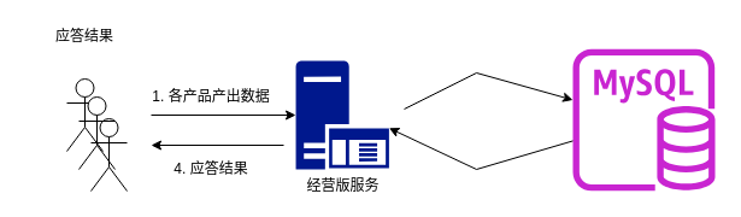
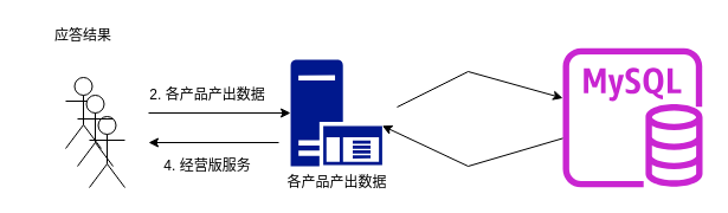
  <mxCell id="0" />
  <mxCell id="1" parent="0" />
- <mxCell id="2" value="经营版服务" style="sketch=0;aspect=fixed;pointerEvents=1;shadow=0;dashed=0;html=1;strokeColor=none;labelPosition=center;verticalLabelPosition=bottom;verticalAlign=top;align=center;fillColor=#00188D;shape=mxgraph.mscae.enterprise.application_server" vertex="1" parent="1"><mxGeometry x="245" y="50" width="77.4" height="90" as="geometry" /></mxCell>
+ <mxCell id="2" value="各产品产出数据" style="sketch=0;aspect=fixed;pointerEvents=1;shadow=0;dashed=0;html=1;strokeColor=none;labelPosition=center;verticalLabelPosition=bottom;verticalAlign=top;align=center;fillColor=#00188D;shape=mxgraph.mscae.enterprise.application_server" vertex="1" parent="1"><mxGeometry x="245" y="50" width="77.4" height="90" as="geometry" /></mxCell>
  <mxCell id="3" value="" style="endArrow=classic;html=1;rounded=0;entryX=0;entryY=0.5;entryDx=0;entryDy=0;entryPerimeter=0;" edge="1" parent="1" target="2"><mxGeometry width="50" height="50" relative="1" as="geometry"><mxPoint x="125" y="95" as="sourcePoint" /><mxPoint x="195" y="60" as="targetPoint" /></mxGeometry></mxCell>
  <mxCell id="4" value="" style="sketch=0;outlineConnect=0;fontColor=#232F3E;gradientColor=none;fillColor=#C925D1;strokeColor=none;dashed=0;verticalLabelPosition=bottom;verticalAlign=top;align=center;html=1;fontSize=12;fontStyle=0;aspect=fixed;pointerEvents=1;shape=mxgraph.aws4.rds_mysql_instance;" vertex="1" parent="1"><mxGeometry x="475" y="40" width="118" height="118" as="geometry" /></mxCell>
  <mxCell id="5" value="" style="endArrow=classic;html=1;rounded=0;" edge="1" parent="1" target="4"><mxGeometry width="50" height="50" relative="1" as="geometry"><mxPoint x="335" y="90" as="sourcePoint" /><mxPoint x="455" y="90" as="targetPoint" /><Array as="points"><mxPoint x="395" y="60" /></Array></mxGeometry></mxCell>
- <mxCell id="6" value="1. 各产品产出数据" style="text;html=1;strokeColor=none;fillColor=none;align=center;verticalAlign=middle;whiteSpace=wrap;rounded=0;" vertex="1" parent="1"><mxGeometry x="125" y="70" width="100" height="20" as="geometry" /></mxCell>
+ <mxCell id="6" value="2. 各产品产出数据" style="text;html=1;strokeColor=none;fillColor=none;align=center;verticalAlign=middle;whiteSpace=wrap;rounded=0;" vertex="1" parent="1"><mxGeometry x="125" y="70" width="100" height="20" as="geometry" /></mxCell>
  <mxCell id="7" value="" style="endArrow=classic;html=1;rounded=0;entryX=1;entryY=0.62;entryDx=0;entryDy=0;entryPerimeter=0;" edge="1" parent="1" source="4" target="2"><mxGeometry width="50" height="50" relative="1" as="geometry"><mxPoint x="465" y="105" as="sourcePoint" /><mxPoint x="255" y="105" as="targetPoint" /><Array as="points"><mxPoint x="395" y="140" /></Array></mxGeometry></mxCell>
  <mxCell id="8" value="" style="endArrow=classic;html=1;rounded=0;" edge="1" parent="1"><mxGeometry width="50" height="50" relative="1" as="geometry"><mxPoint x="235" y="120" as="sourcePoint" /><mxPoint x="125" y="120" as="targetPoint" /></mxGeometry></mxCell>
- <mxCell id="9" value="4. 应答结果" style="text;html=1;strokeColor=none;fillColor=none;align=center;verticalAlign=middle;whiteSpace=wrap;rounded=0;" vertex="1" parent="1"><mxGeometry x="125" y="130" width="100" height="20" as="geometry" /></mxCell>
+ <mxCell id="9" value="4. 经营版服务" style="text;html=1;strokeColor=none;fillColor=none;align=center;verticalAlign=middle;whiteSpace=wrap;rounded=0;" vertex="1" parent="1"><mxGeometry x="125" y="130" width="100" height="20" as="geometry" /></mxCell>
  <mxCell id="10" value="" style="shape=umlActor;verticalLabelPosition=bottom;verticalAlign=top;html=1;outlineConnect=0;" vertex="1" parent="1"><mxGeometry x="55" y="65" width="30" height="60" as="geometry" /></mxCell>
  <mxCell id="11" value="" style="shape=umlActor;verticalLabelPosition=bottom;verticalAlign=top;html=1;outlineConnect=0;" vertex="1" parent="1"><mxGeometry x="75" y="98" width="30" height="60" as="geometry" /></mxCell>
  <mxCell id="12" value="" style="shape=umlActor;verticalLabelPosition=bottom;verticalAlign=top;html=1;outlineConnect=0;" vertex="1" parent="1"><mxGeometry x="65" y="80" width="30" height="60" as="geometry" /></mxCell>
  <mxCell id="13" value="应答结果" style="text;html=1;strokeColor=none;fillColor=none;align=center;verticalAlign=middle;whiteSpace=wrap;rounded=0;" vertex="1" parent="1"><mxGeometry x="20" y="20" width="100" height="20" as="geometry" /></mxCell>
